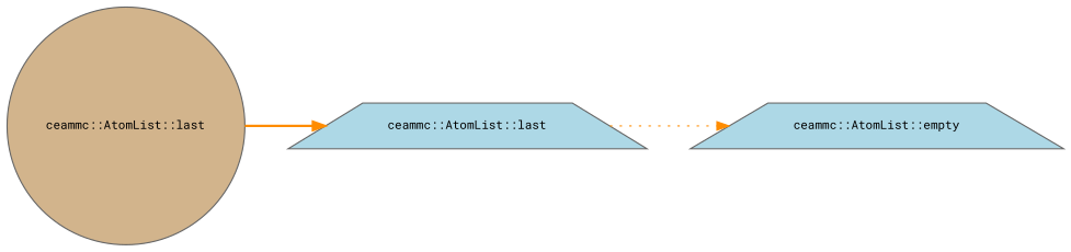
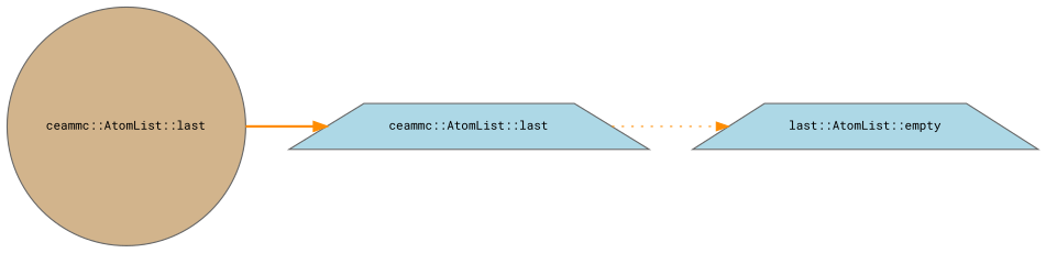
  digraph {
    rankdir=LR
    fontname="Roboto Mono"
    node [color=gray40 fillcolor=lightblue fontname="Roboto Mono" fontsize=10 shape=trapezium style=filled]
    edge [color=darkorange fontname="Roboto Mono" fontsize=10 labelfontname=Helvetica labelfontsize=10]
    n1 [fillcolor=tan fontcolor=black height=0.2 label="ceammc::AtomList::last" shape=circle width=0.4]
    n2 [height=0.2 label="ceammc::AtomList::last" width=0.4]
-   n3 [height=0.2 label="ceammc::AtomList::empty" width=0.4]
+   n3 [height=0.2 label="last::AtomList::empty" width=0.4]
    n1 -> n2 [style=bold]
    n2 -> n3 [style=dotted]
  }
